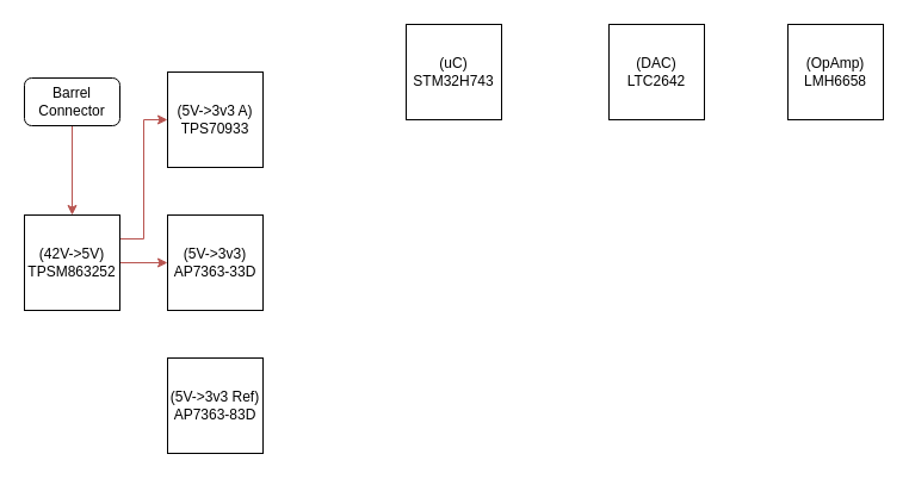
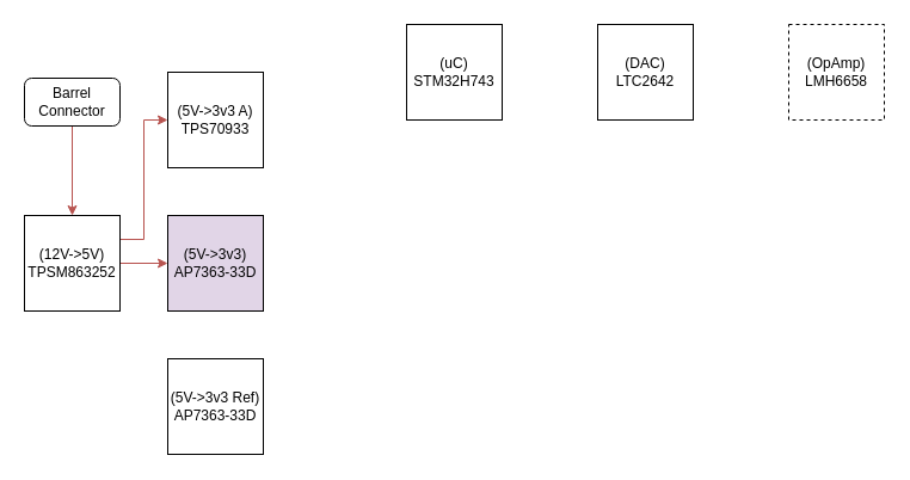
  <mxCell id="0" />
  <mxCell id="1" parent="0" />
  <mxCell id="2" value="(uC)&lt;br&gt;STM32H743" style="rounded=0;whiteSpace=wrap;html=1;" vertex="1" parent="1"><mxGeometry x="340" y="20" width="80" height="80" as="geometry" /></mxCell>
- <mxCell id="3" value="(DAC)&lt;div&gt;LTC2642&lt;/div&gt;" style="rounded=0;whiteSpace=wrap;html=1;" vertex="1" parent="1"><mxGeometry x="510" y="20" width="80" height="80" as="geometry" /></mxCell>
- <mxCell id="4" value="(OpAmp)&lt;div&gt;LMH6658&lt;/div&gt;" style="rounded=0;whiteSpace=wrap;html=1;" vertex="1" parent="1"><mxGeometry x="660" y="20" width="80" height="80" as="geometry" /></mxCell>
+ <mxCell id="3" value="(DAC)&lt;div&gt;LTC2642&lt;/div&gt;" style="rounded=0;whiteSpace=wrap;html=1;" vertex="1" parent="1"><mxGeometry x="500" y="20" width="80" height="80" as="geometry" /></mxCell>
+ <mxCell id="4" value="(OpAmp)&lt;div&gt;LMH6658&lt;/div&gt;" style="rounded=0;whiteSpace=wrap;html=1;dashed=1;" vertex="1" parent="1"><mxGeometry x="660" y="20" width="80" height="80" as="geometry" /></mxCell>
  <mxCell id="5" style="edgeStyle=orthogonalEdgeStyle;rounded=0;orthogonalLoop=1;jettySize=auto;html=1;exitX=0.5;exitY=1;exitDx=0;exitDy=0;entryX=0.5;entryY=0;entryDx=0;entryDy=0;fillColor=#f8cecc;strokeColor=#b85450;" edge="1" parent="1" source="6" target="9"><mxGeometry relative="1" as="geometry" /></mxCell>
  <mxCell id="6" value="Barrel&lt;div&gt;Connector&lt;/div&gt;" style="rounded=1;whiteSpace=wrap;html=1;" vertex="1" parent="1"><mxGeometry x="20" y="65" width="80" height="40" as="geometry" /></mxCell>
  <mxCell id="7" style="edgeStyle=orthogonalEdgeStyle;rounded=0;orthogonalLoop=1;jettySize=auto;html=1;exitX=1;exitY=0.25;exitDx=0;exitDy=0;entryX=0;entryY=0.5;entryDx=0;entryDy=0;fillColor=#f8cecc;strokeColor=#b85450;" edge="1" parent="1" source="9" target="10"><mxGeometry relative="1" as="geometry" /></mxCell>
  <mxCell id="8" style="edgeStyle=orthogonalEdgeStyle;rounded=0;orthogonalLoop=1;jettySize=auto;html=1;exitX=1;exitY=0.5;exitDx=0;exitDy=0;entryX=0;entryY=0.5;entryDx=0;entryDy=0;fillColor=#f8cecc;strokeColor=#b85450;" edge="1" parent="1" source="9" target="11"><mxGeometry relative="1" as="geometry" /></mxCell>
- <mxCell id="9" value="(42V-&amp;gt;5V)&lt;br&gt;TPSM863252" style="rounded=0;whiteSpace=wrap;html=1;" vertex="1" parent="1"><mxGeometry y="180" width="80" height="80" as="geometry" x="20" /></mxCell>
+ <mxCell id="9" value="(12V-&amp;gt;5V)&lt;br&gt;TPSM863252" style="rounded=0;whiteSpace=wrap;html=1;" vertex="1" parent="1"><mxGeometry y="180" width="80" height="80" as="geometry" x="20" /></mxCell>
  <mxCell id="10" value="(5V-&amp;gt;3v3 A)&lt;br&gt;TPS70933" style="rounded=0;whiteSpace=wrap;html=1;" vertex="1" parent="1"><mxGeometry x="140" y="60" width="80" height="80" as="geometry" /></mxCell>
- <mxCell id="11" value="(5V-&amp;gt;3v3)&lt;br&gt;AP7363-33D" style="rounded=0;whiteSpace=wrap;html=1;" vertex="1" parent="1"><mxGeometry x="140" y="180" width="80" height="80" as="geometry" /></mxCell>
- <mxCell id="12" value="(5V-&amp;gt;3v3 Ref)&lt;br&gt;AP7363-83D" style="rounded=0;whiteSpace=wrap;html=1;" vertex="1" parent="1"><mxGeometry x="140" y="300" width="80" height="80" as="geometry" /></mxCell>
+ <mxCell id="11" value="(5V-&amp;gt;3v3)&lt;br&gt;AP7363-33D" style="rounded=0;whiteSpace=wrap;html=1;fillColor=#e1d5e7;" vertex="1" parent="1"><mxGeometry x="140" y="180" width="80" height="80" as="geometry" /></mxCell>
+ <mxCell id="12" value="(5V-&amp;gt;3v3 Ref)&lt;br&gt;AP7363-33D" style="rounded=0;whiteSpace=wrap;html=1;" vertex="1" parent="1"><mxGeometry x="140" y="300" width="80" height="80" as="geometry" /></mxCell>
